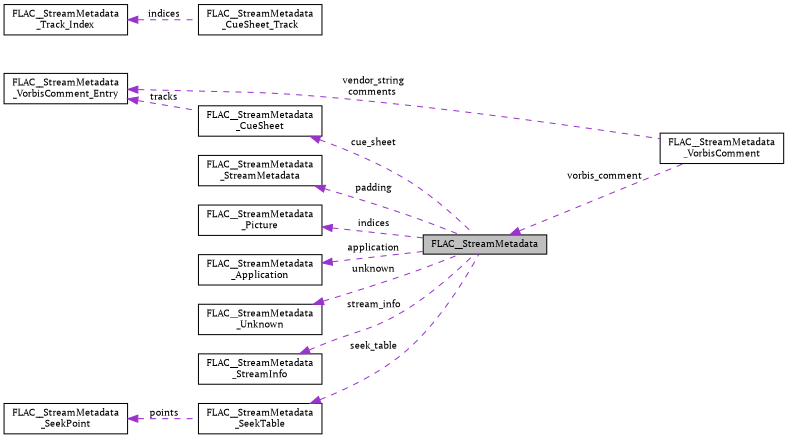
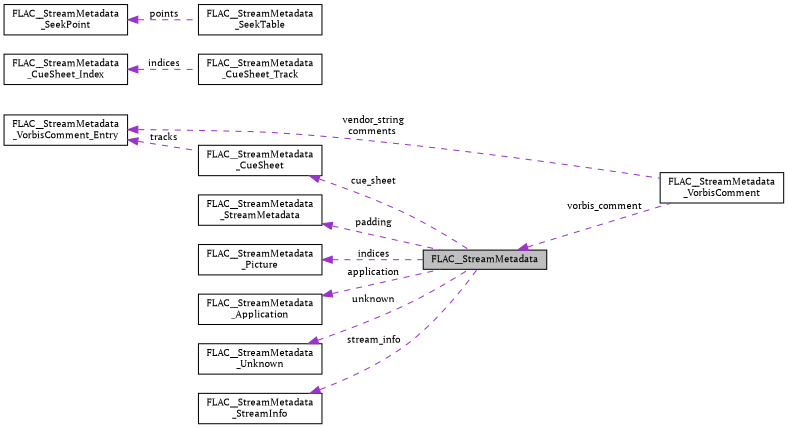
  digraph {
    fontname="PT Serif"
    rankdir=LR
    node [color=black fillcolor=white fontname="PT Serif" fontsize=10 shape=record style=filled]
    edge [color=darkorchid3 dir=back fontname="PT Serif" fontsize=10 labelfontname=Helvetica labelfontsize=10 style=dashed]
    n1 [fillcolor=grey75 fontcolor=black height=0.2 label=FLAC__StreamMetadata width=0.4]
    n2 [height=0.2 label="FLAC__StreamMetadata\l_VorbisComment" width=0.4]
    n3 [height=0.2 label="FLAC__StreamMetadata\l_StreamMetadata" width=0.4]
    n4 [height=0.2 label="FLAC__StreamMetadata\l_Picture" width=0.4]
    n5 [height=0.2 label="FLAC__StreamMetadata\l_Application" width=0.4]
    n6 [height=0.2 label="FLAC__StreamMetadata\l_Unknown" width=0.4]
    n7 [height=0.2 label="FLAC__StreamMetadata\l_StreamInfo" width=0.4]
    n8 [height=0.2 label="FLAC__StreamMetadata\l_VorbisComment_Entry" width=0.4]
    n9 [height=0.2 label="FLAC__StreamMetadata\l_CueSheet" width=0.4]
    n10 [height=0.2 label="FLAC__StreamMetadata\l_CueSheet_Track" width=0.4]
-   n11 [height=0.2 label="FLAC__StreamMetadata\l_Track_Index" width=0.4]
+   n11 [height=0.2 label="FLAC__StreamMetadata\l_CueSheet_Index" width=0.4]
    n12 [height=0.2 label="FLAC__StreamMetadata\l_SeekTable" width=0.4]
    n13 [height=0.2 label="FLAC__StreamMetadata\l_SeekPoint" width=0.4]
    n1 -> n2 [label=" vorbis_comment"]
    n3 -> n1 [label=" padding"]
    n4 -> n1 [label=" indices"]
    n5 -> n1 [label=" application"]
    n6 -> n1 [label=" unknown"]
    n7 -> n1 [label=" stream_info"]
    n8 -> n2 [label=" vendor_string\ncomments"]
    n8 -> n9 [label=" tracks"]
    n9 -> n1 [label=" cue_sheet"]
    n11 -> n10 [label=" indices"]
-   n12 -> n1 [label=" seek_table"]
    n13 -> n12 [label=" points"]
  }
